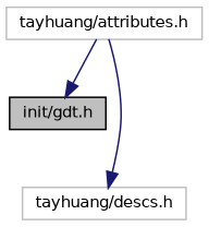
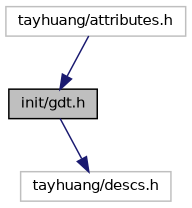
  digraph {
    node [color=grey75 fillcolor=white fontname=Helvetica fontsize=10 shape=record style=filled]
    edge [color=midnightblue fontname=Helvetica fontsize=10 labelfontname=Helvetica labelfontsize=10 style=solid]
    n1 [color=black fillcolor=grey75 fontcolor=black height=0.2 label="init/gdt.h" width=0.4]
    n2 [height=0.2 label="tayhuang/descs.h" width=0.4]
    n3 [height=0.2 label="tayhuang/attributes.h" width=0.4]
-   n3 -> n2
+   n1 -> n2
    n3 -> n1
  }
